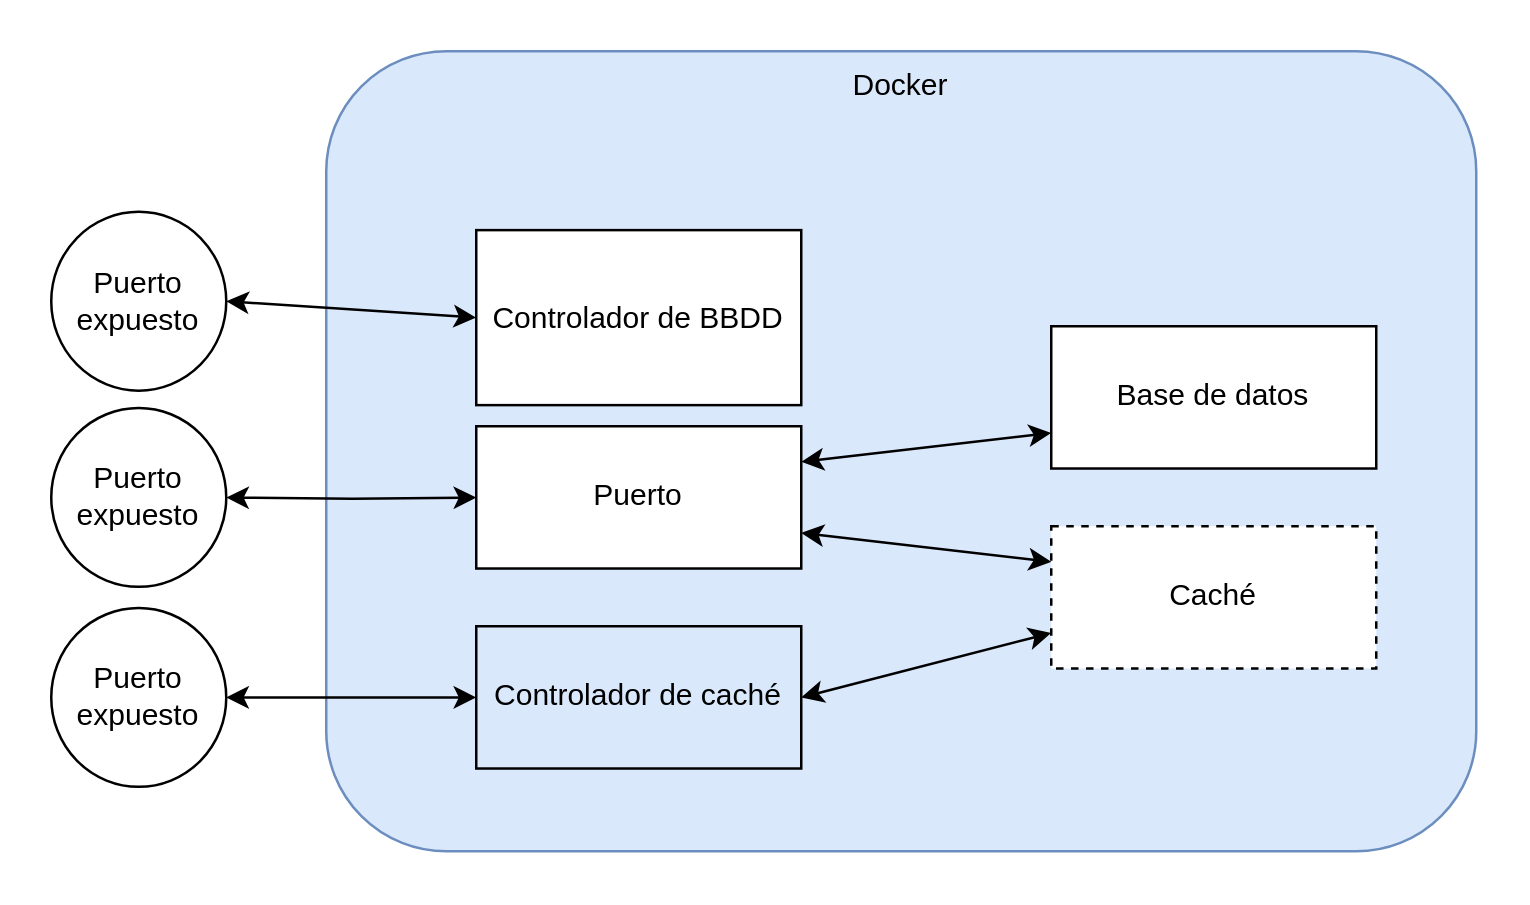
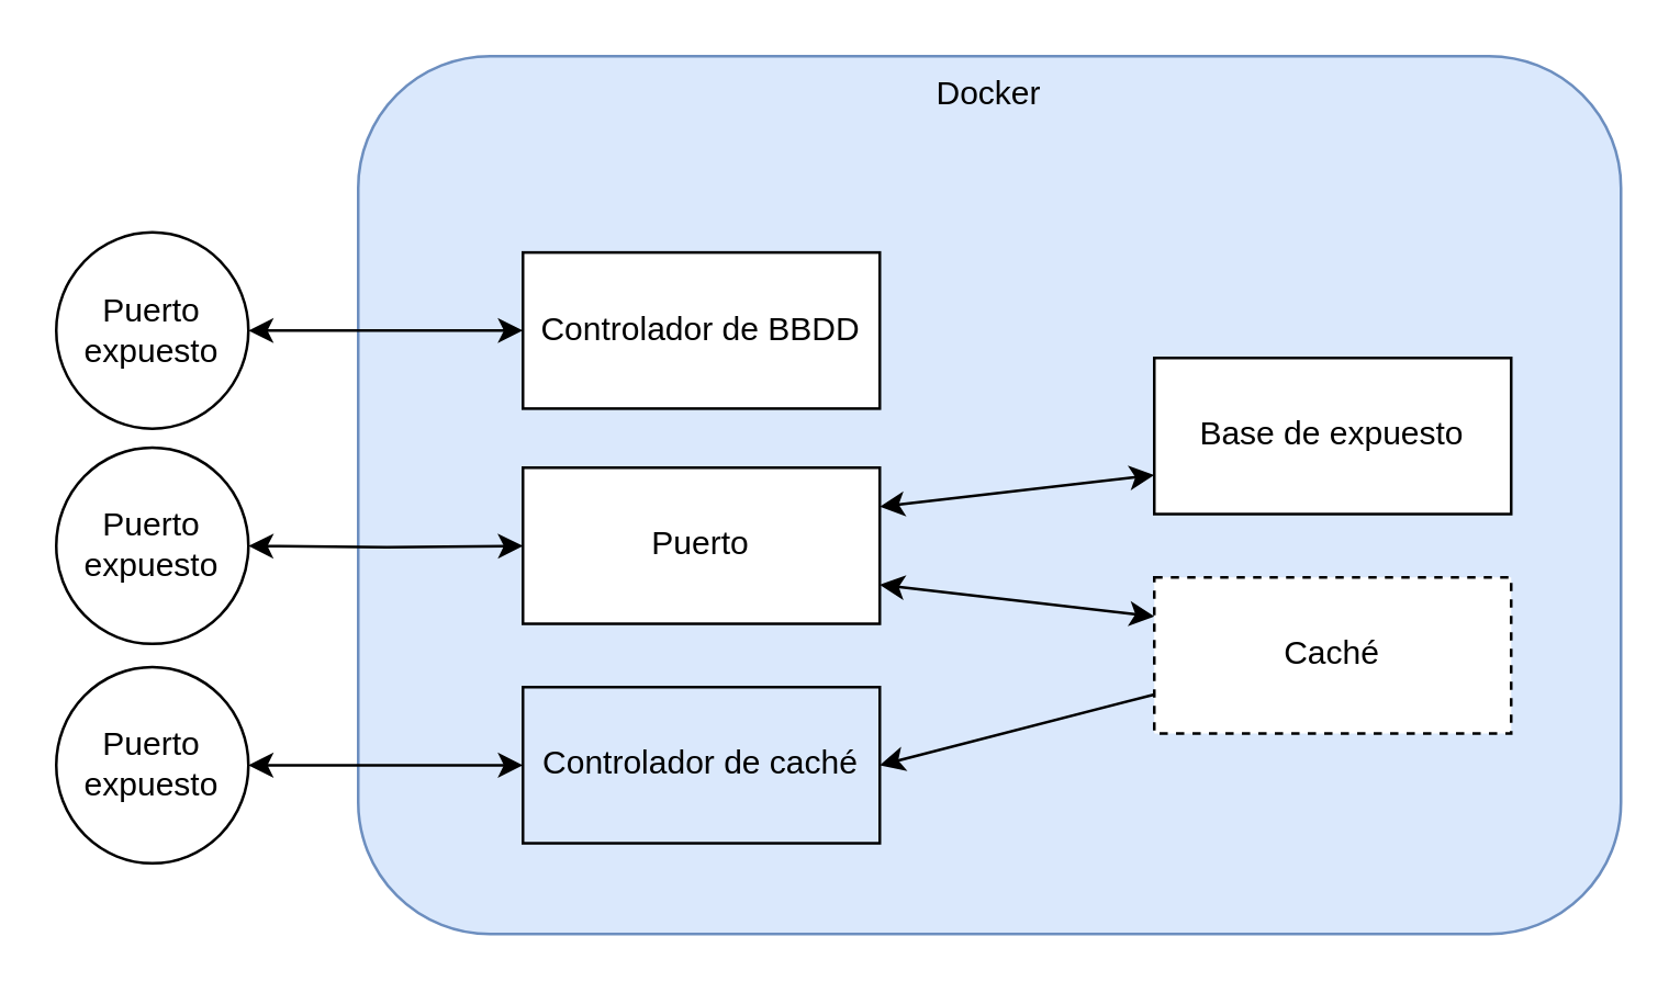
  <mxCell id="0" />
  <mxCell id="1" parent="0" />
  <mxCell id="2" value="Docker" style="rounded=1;whiteSpace=wrap;html=1;fillColor=#dae8fc;strokeColor=#6c8ebf;horizontal=1;verticalAlign=top;" vertex="1" parent="1"><mxGeometry x="130" y="20" width="460" height="320" as="geometry" /></mxCell>
  <mxCell id="3" style="edgeStyle=orthogonalEdgeStyle;rounded=0;orthogonalLoop=1;jettySize=auto;html=1;startArrow=classic;startFill=1;" edge="1" parent="1" target="6"><mxGeometry relative="1" as="geometry"><mxPoint x="90" y="198.5" as="sourcePoint" /></mxGeometry></mxCell>
- <mxCell id="4" value="Controlador de BBDD" style="rounded=0;whiteSpace=wrap;html=1;" vertex="1" parent="1"><mxGeometry x="190" y="91.55" width="130" height="70" as="geometry" /></mxCell>
+ <mxCell id="4" value="Controlador de BBDD" style="rounded=0;whiteSpace=wrap;html=1;" vertex="1" parent="1"><mxGeometry x="190" y="91.55" width="130" height="56.91" as="geometry" /></mxCell>
  <mxCell id="5" value="Controlador de caché" style="rounded=0;whiteSpace=wrap;html=1;fillColor=#dae8fc;" vertex="1" parent="1"><mxGeometry x="190" y="250" width="130" height="56.91" as="geometry" /></mxCell>
  <mxCell id="6" value="Puerto" style="rounded=0;whiteSpace=wrap;html=1;" vertex="1" parent="1"><mxGeometry x="190" y="170" width="130" height="56.91" as="geometry" /></mxCell>
- <mxCell id="7" value="Base de datos" style="rounded=0;whiteSpace=wrap;html=1;" vertex="1" parent="1"><mxGeometry x="420" y="130" width="130" height="56.91" as="geometry" /></mxCell>
+ <mxCell id="7" value="Base de expuesto" style="rounded=0;whiteSpace=wrap;html=1;" vertex="1" parent="1"><mxGeometry x="420" y="130" width="130" height="56.91" as="geometry" /></mxCell>
  <mxCell id="8" value="Caché" style="rounded=0;whiteSpace=wrap;html=1;dashed=1;" vertex="1" parent="1"><mxGeometry x="420" y="210" width="130" height="56.91" as="geometry" /></mxCell>
  <mxCell id="9" value="" style="endArrow=classic;startArrow=classic;html=1;rounded=0;entryX=0;entryY=0.25;entryDx=0;entryDy=0;exitX=1;exitY=0.75;exitDx=0;exitDy=0;" edge="1" parent="1" source="6" target="8"><mxGeometry width="50" height="50" relative="1" as="geometry"><mxPoint x="180" y="230" as="sourcePoint" /><mxPoint x="230" y="180" as="targetPoint" /></mxGeometry></mxCell>
  <mxCell id="10" value="" style="endArrow=classic;startArrow=classic;html=1;rounded=0;entryX=0;entryY=0.75;entryDx=0;entryDy=0;exitX=1;exitY=0.25;exitDx=0;exitDy=0;" edge="1" parent="1" source="6" target="7"><mxGeometry width="50" height="50" relative="1" as="geometry"><mxPoint x="180" y="230" as="sourcePoint" /><mxPoint x="230" y="180" as="targetPoint" /></mxGeometry></mxCell>
- <mxCell id="11" value="" style="endArrow=classic;startArrow=classic;html=1;rounded=0;entryX=0;entryY=0.75;entryDx=0;entryDy=0;exitX=1;exitY=0.5;exitDx=0;exitDy=0;" edge="1" parent="1" source="5" target="8"><mxGeometry width="50" height="50" relative="1" as="geometry"><mxPoint x="180" y="230" as="sourcePoint" /><mxPoint x="230" y="180" as="targetPoint" /></mxGeometry></mxCell>
+ <mxCell id="11" value="" style="endArrow=none;startArrow=classic;html=1;rounded=0;entryX=0;entryY=0.75;entryDx=0;entryDy=0;exitX=1;exitY=0.5;exitDx=0;exitDy=0;" edge="1" parent="1" source="5" target="8"><mxGeometry width="50" height="50" relative="1" as="geometry"><mxPoint x="180" y="230" as="sourcePoint" /><mxPoint x="230" y="180" as="targetPoint" /></mxGeometry></mxCell>
  <mxCell id="12" value="Puerto expuesto" style="ellipse;whiteSpace=wrap;html=1;" vertex="1" parent="1"><mxGeometry x="20" y="84.23" width="70" height="71.54" as="geometry" /></mxCell>
  <mxCell id="13" value="Puerto expuesto" style="ellipse;whiteSpace=wrap;html=1;" vertex="1" parent="1"><mxGeometry x="20" y="162.69" width="70" height="71.54" as="geometry" /></mxCell>
  <mxCell id="14" value="" style="endArrow=classic;startArrow=classic;html=1;rounded=0;entryX=0;entryY=0.5;entryDx=0;entryDy=0;exitX=1;exitY=0.5;exitDx=0;exitDy=0;" edge="1" parent="1" source="12" target="4"><mxGeometry width="50" height="50" relative="1" as="geometry"><mxPoint x="180" y="230" as="sourcePoint" /><mxPoint x="230" y="180" as="targetPoint" /></mxGeometry></mxCell>
  <mxCell id="15" value="Puerto expuesto" style="ellipse;whiteSpace=wrap;html=1;" vertex="1" parent="1"><mxGeometry x="20" y="242.69" width="70" height="71.54" as="geometry" /></mxCell>
  <mxCell id="16" value="" style="endArrow=classic;startArrow=classic;html=1;rounded=0;exitX=1;exitY=0.5;exitDx=0;exitDy=0;entryX=0;entryY=0.5;entryDx=0;entryDy=0;" edge="1" parent="1" source="15" target="5"><mxGeometry width="50" height="50" relative="1" as="geometry"><mxPoint x="180" y="230" as="sourcePoint" /><mxPoint x="230" y="180" as="targetPoint" /></mxGeometry></mxCell>
